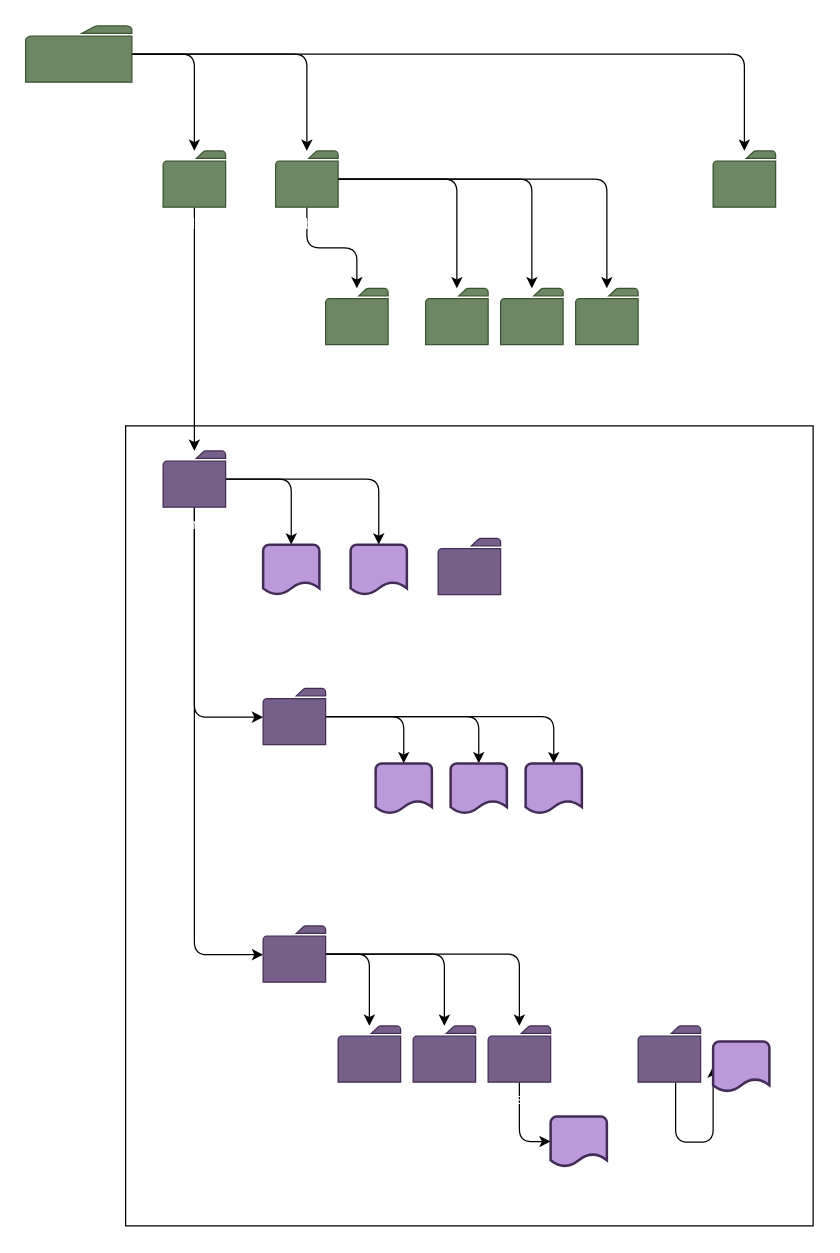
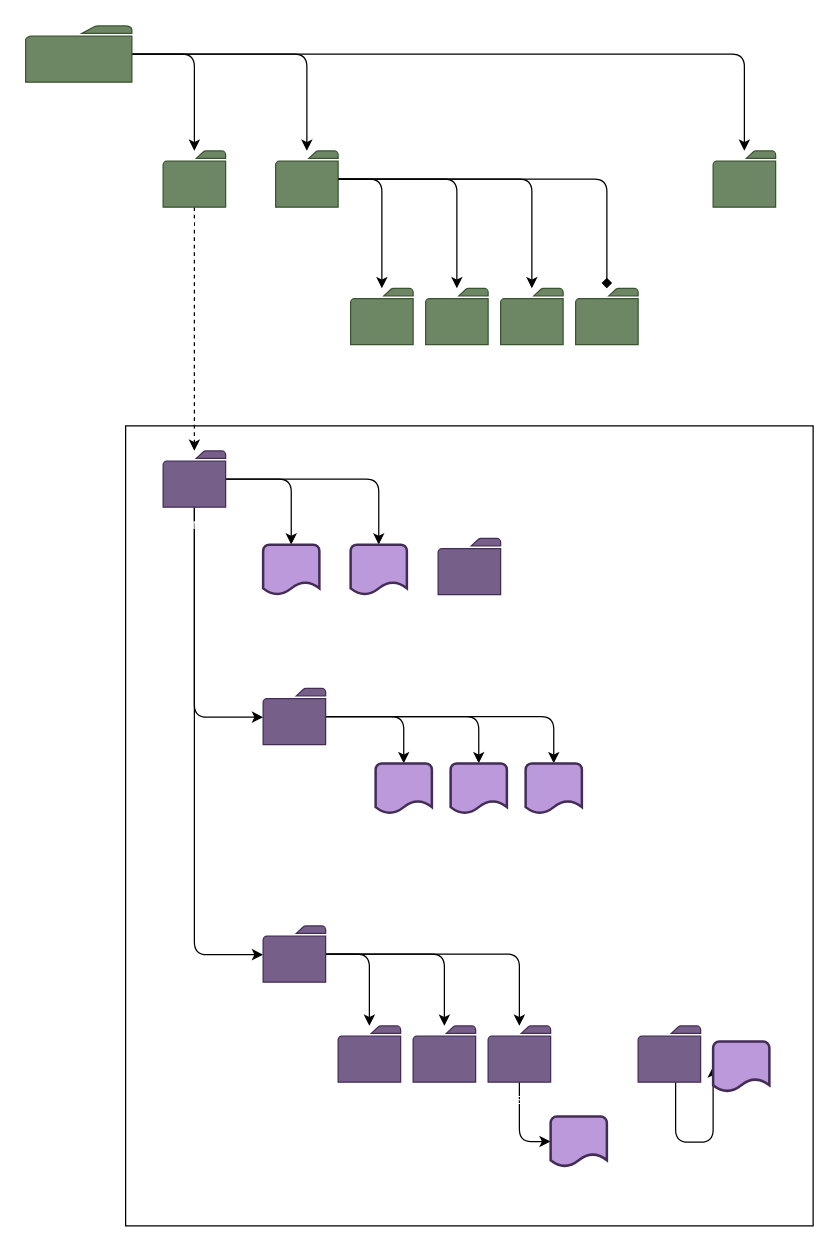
  <mxCell id="0" />
  <mxCell id="1" parent="0" />
  <mxCell id="2" value="" style="rounded=0;whiteSpace=wrap;html=1;" parent="1" vertex="1"><mxGeometry x="100" y="340" width="550" height="640" as="geometry" /></mxCell>
  <mxCell id="3" value="" style="edgeStyle=orthogonalEdgeStyle;html=1;" parent="1" source="6" target="7" edge="1"><mxGeometry relative="1" as="geometry" /></mxCell>
  <mxCell id="4" value="" style="edgeStyle=orthogonalEdgeStyle;html=1;" parent="1" source="6" target="11" edge="1"><mxGeometry relative="1" as="geometry" /></mxCell>
  <mxCell id="5" value="" style="edgeStyle=orthogonalEdgeStyle;html=1;" parent="1" source="6" target="14" edge="1"><mxGeometry relative="1" as="geometry" /></mxCell>
  <mxCell id="6" value="SystemTree" style="sketch=0;pointerEvents=1;shadow=0;dashed=0;html=1;strokeColor=#3A5431;fillColor=#6d8764;labelPosition=center;verticalLabelPosition=bottom;verticalAlign=top;outlineConnect=0;align=center;shape=mxgraph.office.concepts.folder;fontColor=#ffffff;" parent="1" vertex="1"><mxGeometry x="20" y="20" width="85" height="45" as="geometry" /></mxCell>
  <mxCell id="7" value="Docs" style="sketch=0;pointerEvents=1;shadow=0;dashed=0;html=1;strokeColor=#3A5431;fillColor=#6d8764;labelPosition=center;verticalLabelPosition=bottom;verticalAlign=top;outlineConnect=0;align=center;shape=mxgraph.office.concepts.folder;fontColor=#ffffff;" parent="1" vertex="1"><mxGeometry x="570" y="120" width="50" height="45" as="geometry" /></mxCell>
  <mxCell id="8" value="" style="edgeStyle=orthogonalEdgeStyle;html=1;" parent="1" source="11" target="15" edge="1"><mxGeometry relative="1" as="geometry" /></mxCell>
  <mxCell id="9" value="" style="edgeStyle=orthogonalEdgeStyle;html=1;" parent="1" source="11" target="16" edge="1"><mxGeometry relative="1" as="geometry" /></mxCell>
- <mxCell id="10" style="edgeStyle=orthogonalEdgeStyle;html=1;" parent="1" source="11" target="41" edge="1"><mxGeometry relative="1" as="geometry" /></mxCell>
+ <mxCell id="10" style="edgeStyle=orthogonalEdgeStyle;html=1;endArrow=diamond;" parent="1" source="11" target="41" edge="1"><mxGeometry relative="1" as="geometry" /></mxCell>
  <mxCell id="11" value="Libs" style="sketch=0;pointerEvents=1;shadow=0;dashed=0;html=1;strokeColor=#3A5431;fillColor=#6d8764;labelPosition=center;verticalLabelPosition=bottom;verticalAlign=top;outlineConnect=0;align=center;shape=mxgraph.office.concepts.folder;fontColor=#ffffff;" parent="1" vertex="1"><mxGeometry x="220" y="120" width="50" height="45" as="geometry" /></mxCell>
  <mxCell id="12" value="" style="edgeStyle=orthogonalEdgeStyle;html=1;" parent="1" source="11" target="17" edge="1"><mxGeometry relative="1" as="geometry" /></mxCell>
- <mxCell id="13" value="" style="edgeStyle=orthogonalEdgeStyle;html=1;" parent="1" source="14" target="22" edge="1"><mxGeometry relative="1" as="geometry" /></mxCell>
+ <mxCell id="13" value="" style="edgeStyle=orthogonalEdgeStyle;html=1;dashed=1;" parent="1" source="14" target="22" edge="1"><mxGeometry relative="1" as="geometry" /></mxCell>
  <mxCell id="14" value="Modules" style="sketch=0;pointerEvents=1;shadow=0;dashed=0;html=1;strokeColor=#3A5431;fillColor=#6d8764;labelPosition=center;verticalLabelPosition=bottom;verticalAlign=top;outlineConnect=0;align=center;shape=mxgraph.office.concepts.folder;fontColor=#ffffff;" parent="1" vertex="1"><mxGeometry x="130" y="120" width="50" height="45" as="geometry" /></mxCell>
- <mxCell id="15" value="JavaScript" style="sketch=0;pointerEvents=1;shadow=0;dashed=0;html=1;strokeColor=#3A5431;fillColor=#6d8764;labelPosition=center;verticalLabelPosition=bottom;verticalAlign=top;outlineConnect=0;align=center;shape=mxgraph.office.concepts.folder;fontColor=#ffffff;" parent="1" vertex="1"><mxGeometry x="260" y="230" width="50" height="45" as="geometry" /></mxCell>
+ <mxCell id="15" value="JavaScript" style="sketch=0;pointerEvents=1;shadow=0;dashed=0;html=1;strokeColor=#3A5431;fillColor=#6d8764;labelPosition=center;verticalLabelPosition=bottom;verticalAlign=top;outlineConnect=0;align=center;shape=mxgraph.office.concepts.folder;fontColor=#ffffff;" parent="1" vertex="1"><mxGeometry x="280" y="230" width="50" height="45" as="geometry" /></mxCell>
  <mxCell id="16" value="CSS" style="sketch=0;pointerEvents=1;shadow=0;dashed=0;html=1;strokeColor=#3A5431;fillColor=#6d8764;labelPosition=center;verticalLabelPosition=bottom;verticalAlign=top;outlineConnect=0;align=center;shape=mxgraph.office.concepts.folder;fontColor=#ffffff;" parent="1" vertex="1"><mxGeometry x="340" y="230" width="50" height="45" as="geometry" /></mxCell>
  <mxCell id="17" value="HTML" style="sketch=0;pointerEvents=1;shadow=0;dashed=0;html=1;strokeColor=#3A5431;fillColor=#6d8764;labelPosition=center;verticalLabelPosition=bottom;verticalAlign=top;outlineConnect=0;align=center;shape=mxgraph.office.concepts.folder;fontColor=#ffffff;" parent="1" vertex="1"><mxGeometry x="400" y="230" width="50" height="45" as="geometry" /></mxCell>
  <mxCell id="18" value="" style="edgeStyle=orthogonalEdgeStyle;html=1;" parent="1" source="22" target="26" edge="1"><mxGeometry relative="1" as="geometry"><Array as="points"><mxPoint x="155" y="763" /></Array></mxGeometry></mxCell>
  <mxCell id="19" value="" style="edgeStyle=orthogonalEdgeStyle;html=1;" parent="1" source="22" target="30" edge="1"><mxGeometry relative="1" as="geometry"><Array as="points"><mxPoint x="155" y="573" /></Array></mxGeometry></mxCell>
  <mxCell id="20" style="edgeStyle=orthogonalEdgeStyle;html=1;entryX=0.5;entryY=0;entryDx=0;entryDy=0;entryPerimeter=0;" parent="1" source="22" target="31" edge="1"><mxGeometry relative="1" as="geometry" /></mxCell>
  <mxCell id="21" style="edgeStyle=orthogonalEdgeStyle;html=1;entryX=0.5;entryY=0;entryDx=0;entryDy=0;entryPerimeter=0;" parent="1" source="22" target="42" edge="1"><mxGeometry relative="1" as="geometry" /></mxCell>
  <mxCell id="22" value="{nome}" style="sketch=0;pointerEvents=1;shadow=0;dashed=0;html=1;strokeColor=#432D57;fillColor=#76608a;labelPosition=center;verticalLabelPosition=bottom;verticalAlign=top;outlineConnect=0;align=center;shape=mxgraph.office.concepts.folder;fontColor=#ffffff;" parent="1" vertex="1"><mxGeometry x="130" y="360" width="50" height="45" as="geometry" /></mxCell>
  <mxCell id="23" value="" style="edgeStyle=orthogonalEdgeStyle;html=1;" parent="1" source="26" target="34" edge="1"><mxGeometry relative="1" as="geometry" /></mxCell>
  <mxCell id="24" value="" style="edgeStyle=orthogonalEdgeStyle;html=1;" parent="1" source="26" target="36" edge="1"><mxGeometry relative="1" as="geometry" /></mxCell>
  <mxCell id="25" value="" style="edgeStyle=orthogonalEdgeStyle;html=1;" parent="1" source="26" target="37" edge="1"><mxGeometry relative="1" as="geometry" /></mxCell>
  <mxCell id="26" value="Code" style="sketch=0;pointerEvents=1;shadow=0;dashed=0;html=1;strokeColor=#432D57;fillColor=#76608a;labelPosition=center;verticalLabelPosition=bottom;verticalAlign=top;outlineConnect=0;align=center;shape=mxgraph.office.concepts.folder;fontColor=#ffffff;" parent="1" vertex="1"><mxGeometry x="210" y="740" width="50" height="45" as="geometry" /></mxCell>
  <mxCell id="27" style="edgeStyle=orthogonalEdgeStyle;html=1;" parent="1" source="30" target="38" edge="1"><mxGeometry relative="1" as="geometry" /></mxCell>
  <mxCell id="28" style="edgeStyle=orthogonalEdgeStyle;html=1;entryX=0.5;entryY=0;entryDx=0;entryDy=0;entryPerimeter=0;" parent="1" source="30" target="39" edge="1"><mxGeometry relative="1" as="geometry" /></mxCell>
  <mxCell id="29" style="edgeStyle=orthogonalEdgeStyle;html=1;" parent="1" source="30" target="43" edge="1"><mxGeometry relative="1" as="geometry" /></mxCell>
  <mxCell id="30" value="Docs" style="sketch=0;pointerEvents=1;shadow=0;dashed=0;html=1;strokeColor=#432D57;fillColor=#76608a;labelPosition=center;verticalLabelPosition=bottom;verticalAlign=top;outlineConnect=0;align=center;shape=mxgraph.office.concepts.folder;fontColor=#ffffff;" parent="1" vertex="1"><mxGeometry x="210" y="550" width="50" height="45" as="geometry" /></mxCell>
  <mxCell id="31" value="&lt;br&gt;&lt;br&gt;&lt;br&gt;&lt;br&gt;&lt;br&gt;&lt;br&gt;{css}.html" style="strokeWidth=2;html=1;shape=mxgraph.flowchart.document2;whiteSpace=wrap;size=0.25;fillColor=#BC99DB;strokeColor=#432D57;fontColor=#ffffff;" parent="1" vertex="1"><mxGeometry x="280" y="435" width="45" height="40" as="geometry" /></mxCell>
  <mxCell id="32" style="edgeStyle=orthogonalEdgeStyle;html=1;entryX=0;entryY=0.5;entryDx=0;entryDy=0;entryPerimeter=0;" parent="1" source="33" target="44" edge="1"><mxGeometry relative="1" as="geometry"><Array as="points"><mxPoint x="540" y="913" /></Array></mxGeometry></mxCell>
  <mxCell id="33" value="js" style="sketch=0;pointerEvents=1;shadow=0;dashed=0;html=1;strokeColor=#432D57;fillColor=#76608a;labelPosition=center;verticalLabelPosition=bottom;verticalAlign=top;outlineConnect=0;align=center;shape=mxgraph.office.concepts.folder;fontColor=#ffffff;" parent="1" vertex="1"><mxGeometry x="510" y="820" width="50" height="45" as="geometry" /></mxCell>
  <mxCell id="34" value="Backup" style="sketch=0;pointerEvents=1;shadow=0;dashed=0;html=1;strokeColor=#432D57;fillColor=#76608a;labelPosition=center;verticalLabelPosition=bottom;verticalAlign=top;outlineConnect=0;align=center;shape=mxgraph.office.concepts.folder;fontColor=#ffffff;" parent="1" vertex="1"><mxGeometry x="270" y="820" width="50" height="45" as="geometry" /></mxCell>
  <mxCell id="35" style="edgeStyle=orthogonalEdgeStyle;html=1;entryX=0;entryY=0.5;entryDx=0;entryDy=0;entryPerimeter=0;" parent="1" source="36" target="45" edge="1"><mxGeometry relative="1" as="geometry"><Array as="points"><mxPoint x="415" y="913" /></Array></mxGeometry></mxCell>
  <mxCell id="36" value="css" style="sketch=0;pointerEvents=1;shadow=0;dashed=0;html=1;strokeColor=#432D57;fillColor=#76608a;labelPosition=center;verticalLabelPosition=bottom;verticalAlign=top;outlineConnect=0;align=center;shape=mxgraph.office.concepts.folder;fontColor=#ffffff;" parent="1" vertex="1"><mxGeometry x="390" y="820" width="50" height="45" as="geometry" /></mxCell>
  <mxCell id="37" value="html" style="sketch=0;pointerEvents=1;shadow=0;dashed=0;html=1;strokeColor=#432D57;fillColor=#76608a;labelPosition=center;verticalLabelPosition=bottom;verticalAlign=top;outlineConnect=0;align=center;shape=mxgraph.office.concepts.folder;fontColor=#ffffff;" parent="1" vertex="1"><mxGeometry x="330" y="820" width="50" height="45" as="geometry" /></mxCell>
  <mxCell id="38" value="&lt;br&gt;&lt;br&gt;&lt;br&gt;&lt;br&gt;&lt;br&gt;&lt;br&gt;{html} MVP.gdoc" style="strokeWidth=2;html=1;shape=mxgraph.flowchart.document2;whiteSpace=wrap;size=0.25;fillColor=#BC99DB;strokeColor=#432D57;fontColor=#ffffff;" parent="1" vertex="1"><mxGeometry x="300" y="610" width="45" height="40" as="geometry" /></mxCell>
  <mxCell id="39" value="&lt;br&gt;&lt;br&gt;&lt;br&gt;&lt;br&gt;&lt;br&gt;&lt;br&gt;{nome} Process&lt;br&gt;.gdoc" style="strokeWidth=2;html=1;shape=mxgraph.flowchart.document2;whiteSpace=wrap;size=0.25;fillColor=#BC99DB;strokeColor=#432D57;fontColor=#ffffff;" parent="1" vertex="1"><mxGeometry x="360" y="610" width="45" height="40" as="geometry" /></mxCell>
  <mxCell id="40" value="Images" style="sketch=0;pointerEvents=1;shadow=0;dashed=0;html=1;strokeColor=#432D57;fillColor=#76608a;labelPosition=center;verticalLabelPosition=bottom;verticalAlign=top;outlineConnect=0;align=center;shape=mxgraph.office.concepts.folder;fontColor=#ffffff;" parent="1" vertex="1"><mxGeometry x="350" y="430" width="50" height="45" as="geometry" /></mxCell>
  <mxCell id="41" value="Icons" style="sketch=0;pointerEvents=1;shadow=0;dashed=0;html=1;strokeColor=#3A5431;fillColor=#6d8764;labelPosition=center;verticalLabelPosition=bottom;verticalAlign=top;outlineConnect=0;align=center;shape=mxgraph.office.concepts.folder;fontColor=#ffffff;" parent="1" vertex="1"><mxGeometry x="460" y="230" width="50" height="45" as="geometry" /></mxCell>
  <mxCell id="42" value="&lt;br&gt;&lt;br&gt;&lt;br&gt;&lt;br&gt;&lt;br&gt;&lt;br&gt;Icon.ico" style="strokeWidth=2;html=1;shape=mxgraph.flowchart.document2;whiteSpace=wrap;size=0.25;fillColor=#BC99DB;strokeColor=#432D57;fontColor=#ffffff;" parent="1" vertex="1"><mxGeometry x="210" y="435" width="45" height="40" as="geometry" /></mxCell>
  <mxCell id="43" value="&lt;br&gt;&lt;br&gt;&lt;br&gt;&lt;br&gt;&lt;br&gt;&lt;br&gt;{nome} About&lt;br&gt;.gdoc" style="strokeWidth=2;html=1;shape=mxgraph.flowchart.document2;whiteSpace=wrap;size=0.25;fillColor=#BC99DB;strokeColor=#432D57;fontColor=#ffffff;" parent="1" vertex="1"><mxGeometry x="420" y="610" width="45" height="40" as="geometry" /></mxCell>
  <mxCell id="44" value="&lt;br&gt;&lt;br&gt;&lt;br&gt;&lt;br&gt;&lt;br&gt;&lt;br&gt;Main.js" style="strokeWidth=2;html=1;shape=mxgraph.flowchart.document2;whiteSpace=wrap;size=0.25;fillColor=#BC99DB;strokeColor=#432D57;fontColor=#ffffff;" parent="1" vertex="1"><mxGeometry x="570" y="832.5" width="45" height="40" as="geometry" /></mxCell>
  <mxCell id="45" value="&lt;br&gt;&lt;br&gt;&lt;br&gt;&lt;br&gt;&lt;br&gt;&lt;br&gt;stylesheet.css" style="strokeWidth=2;html=1;shape=mxgraph.flowchart.document2;whiteSpace=wrap;size=0.25;fillColor=#BC99DB;strokeColor=#432D57;fontColor=#ffffff;" parent="1" vertex="1"><mxGeometry x="440" y="892.5" width="45" height="40" as="geometry" /></mxCell>
